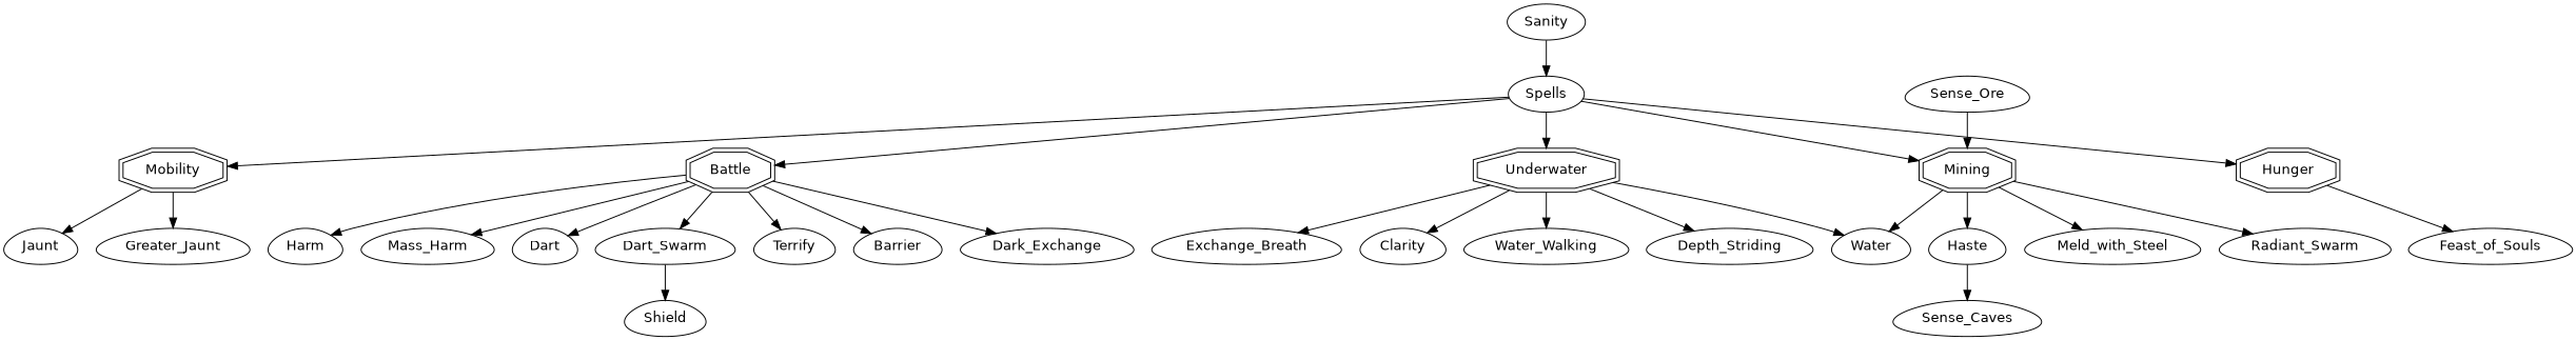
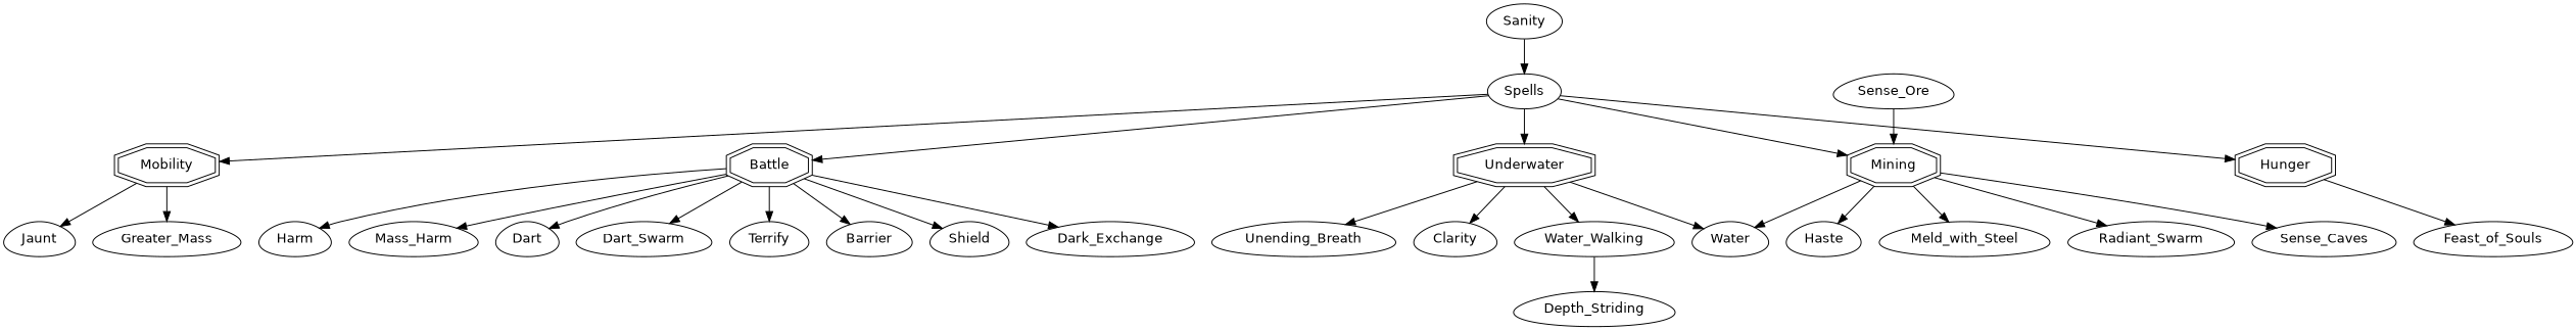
  digraph {
    fontname="DejaVu Sans"
    node [bgcolor=tan fontname="DejaVu Sans" shape=egg]
    edge [fontname="DejaVu Sans"]
    Mobility [bgcolor=aquamarine shape=doubleoctagon]
    Jaunt
-   Greater_Jaunt
+   Greater_Jaunt [label=Greater_Mass]
    Battle [bgcolor=aquamarine shape=doubleoctagon]
    Harm
    Mass_Harm
    Dart
    Dart_Swarm
    Terrify
    Barrier
    Shield
    Dark_Exchange
    Mining [bgcolor=aquamarine shape=doubleoctagon]
    n14 [label=Water]
    Haste
    Meld_with_Steel
    Radiant_Swarm
    Sense_Caves
    Sense_Ore
    Underwater [bgcolor=aquamarine shape=doubleoctagon]
-   Unending_Breath [label=Exchange_Breath]
+   Unending_Breath
    Clarity
    Water_Walking
    Depth_Striding
    Hunger [bgcolor=aquamarine shape=doubleoctagon]
    Feast_of_Souls
    Spells [bgcolor=white shape=oval]
    Sanity [bgcolor=white shape=oval]
    Mobility -> Jaunt
    Mobility -> Greater_Jaunt
    Battle -> Harm
    Battle -> Mass_Harm
    Battle -> Dart
    Battle -> Dart_Swarm
    Battle -> Terrify
    Battle -> Barrier
-   Dart_Swarm -> Shield
+   Battle -> Shield
    Battle -> Dark_Exchange
    Mining -> n14
    Mining -> Haste
    Mining -> Meld_with_Steel
    Mining -> Radiant_Swarm
-   Haste -> Sense_Caves
+   Mining -> Sense_Caves
    Sense_Ore -> Mining
    Underwater -> n14
    Underwater -> Unending_Breath
    Underwater -> Clarity
    Underwater -> Water_Walking
-   Underwater -> Depth_Striding
+   Water_Walking -> Depth_Striding
    Hunger -> Feast_of_Souls
    Spells -> Mobility
    Spells -> Battle
    Spells -> Mining
    Spells -> Underwater
    Spells -> Hunger
    Sanity -> Spells
  }
